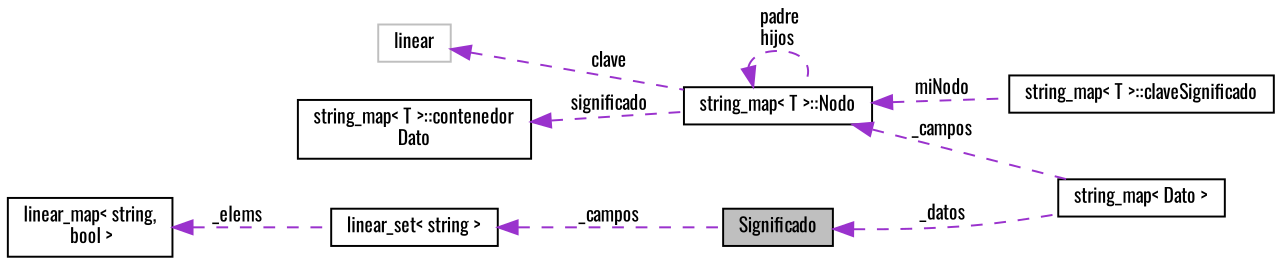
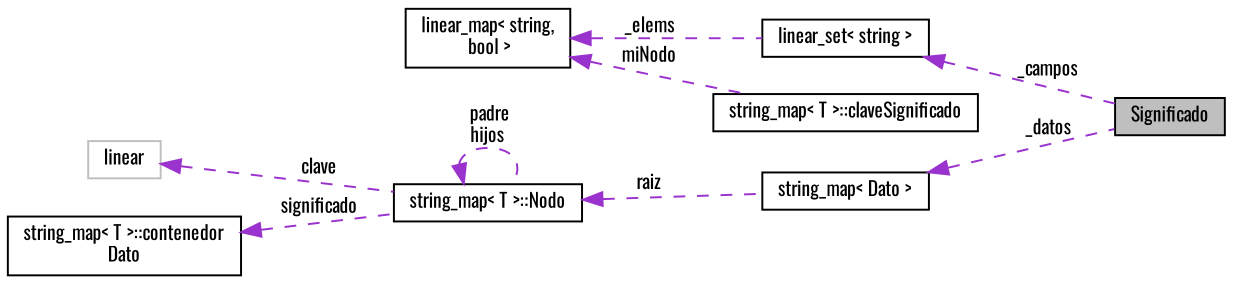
  digraph {
    fontname=Oswald
    rankdir=LR
    node [color=black fillcolor=white fontname=Oswald fontsize=10 shape=record style=filled]
    edge [color=darkorchid3 dir=back fontname=Oswald fontsize=10 labelfontname=Helvetica labelfontsize=10 style=dashed]
    n1 [fillcolor=grey75 fontcolor=black height=0.2 label=Significado width=0.4]
    n2 [height=0.2 label="linear_set\< string \>" width=0.4]
    n3 [height=0.2 label="linear_map\< string,\l bool \>" width=0.4]
    n4 [height=0.2 label="string_map\< Dato \>" width=0.4]
    n5 [height=0.2 label="string_map\< T \>::Nodo" width=0.4]
    n6 [height=0.2 label="string_map\< T \>::claveSignificado" width=0.4]
    n7 [color=grey75 height=0.2 label=linear width=0.4]
    n8 [height=0.2 label="string_map\< T \>::contenedor\lDato" width=0.4]
    n2 -> n1 [label=" _campos"]
    n3 -> n2 [label=" _elems"]
-   n1 -> n4 [label=" _datos"]
-   n5 -> n4 [label=" _campos"]
+   n4 -> n1 [label=" _datos"]
+   n5 -> n4 [label=" raiz"]
    n5 -> n5 [label=" padre\nhijos"]
-   n5 -> n6 [label=" miNodo"]
+   n3 -> n6 [label=" miNodo"]
    n7 -> n5 [label=" clave"]
    n8 -> n5 [label=" significado"]
  }
